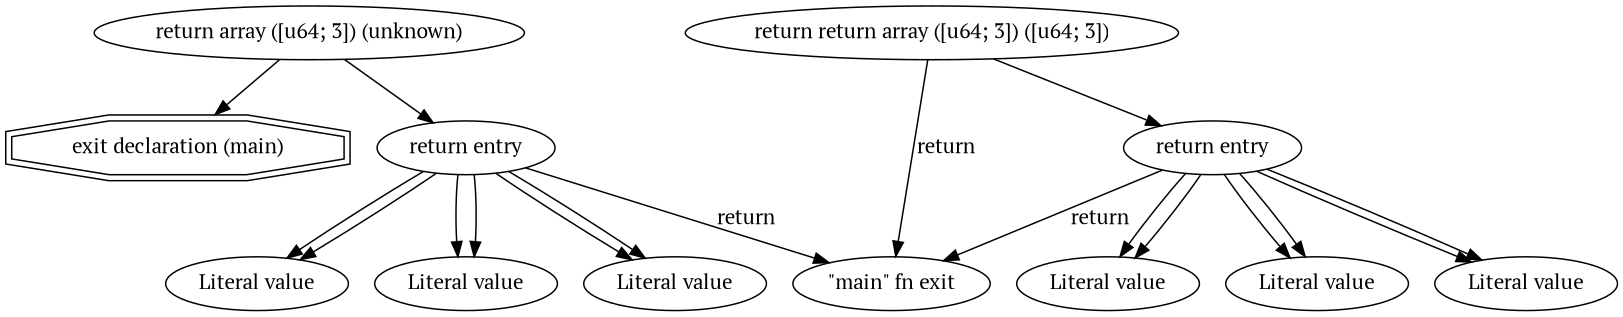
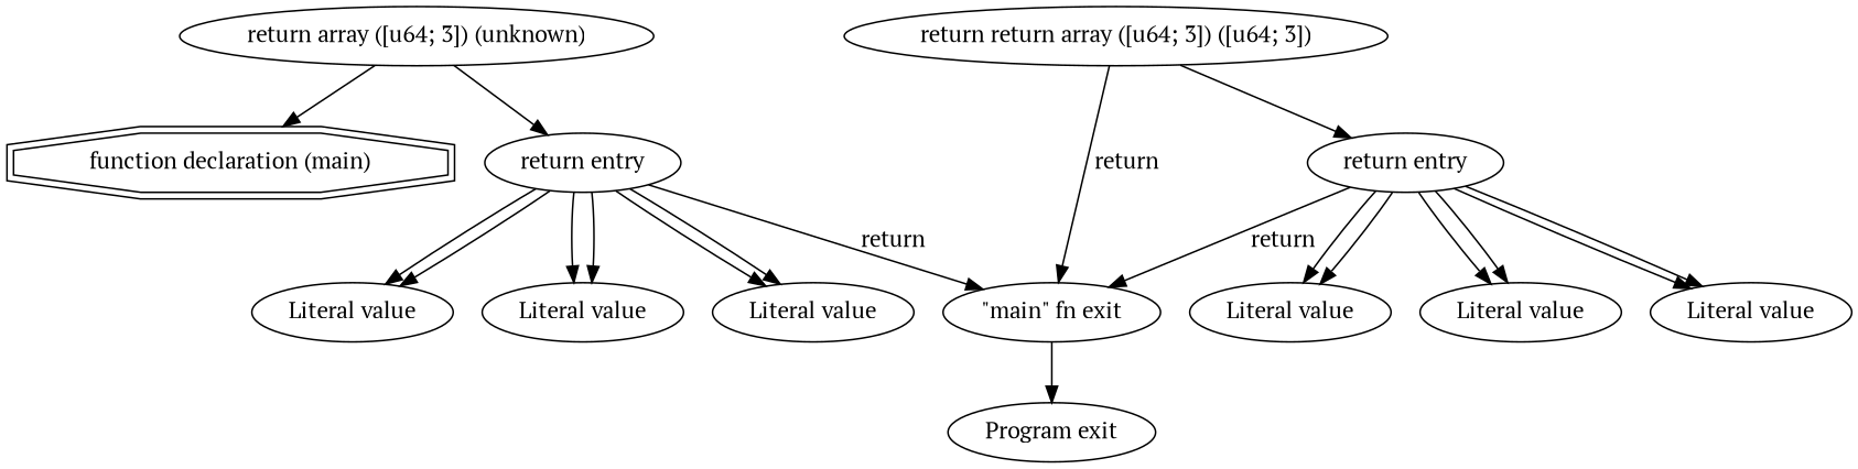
  digraph {
    fontname="PT Serif"
    node [fontname="PT Serif"]
    edge [fontname="PT Serif"]
-   n2 [label="exit declaration (main)" shape=doubleoctagon]
+   n1 [label="Program exit"]
+   n2 [label="function declaration (main)" shape=doubleoctagon]
    n3 [label="return array ([u64; 3]) (unknown)"]
    n4 [label="return entry"]
    n5 [label="\"main\" fn exit"]
    n6 [label="Literal value"]
    n7 [label="Literal value"]
    n8 [label="Literal value"]
    n9 [label="return return array ([u64; 3]) ([u64; 3])"]
    n10 [label="return entry"]
    n11 [label="Literal value"]
    n12 [label="Literal value"]
    n13 [label="Literal value"]
    n3 -> n2
    n3 -> n4
    n4 -> n5 [label=return]
    n4 -> n6
    n4 -> n6
    n4 -> n7
    n4 -> n7
    n4 -> n8
    n4 -> n8
+   n5 -> n1
    n9 -> n5 [label=return]
    n9 -> n10
    n10 -> n5 [label=return]
    n10 -> n11
    n10 -> n11
    n10 -> n12
    n10 -> n12
    n10 -> n13
    n10 -> n13
  }
